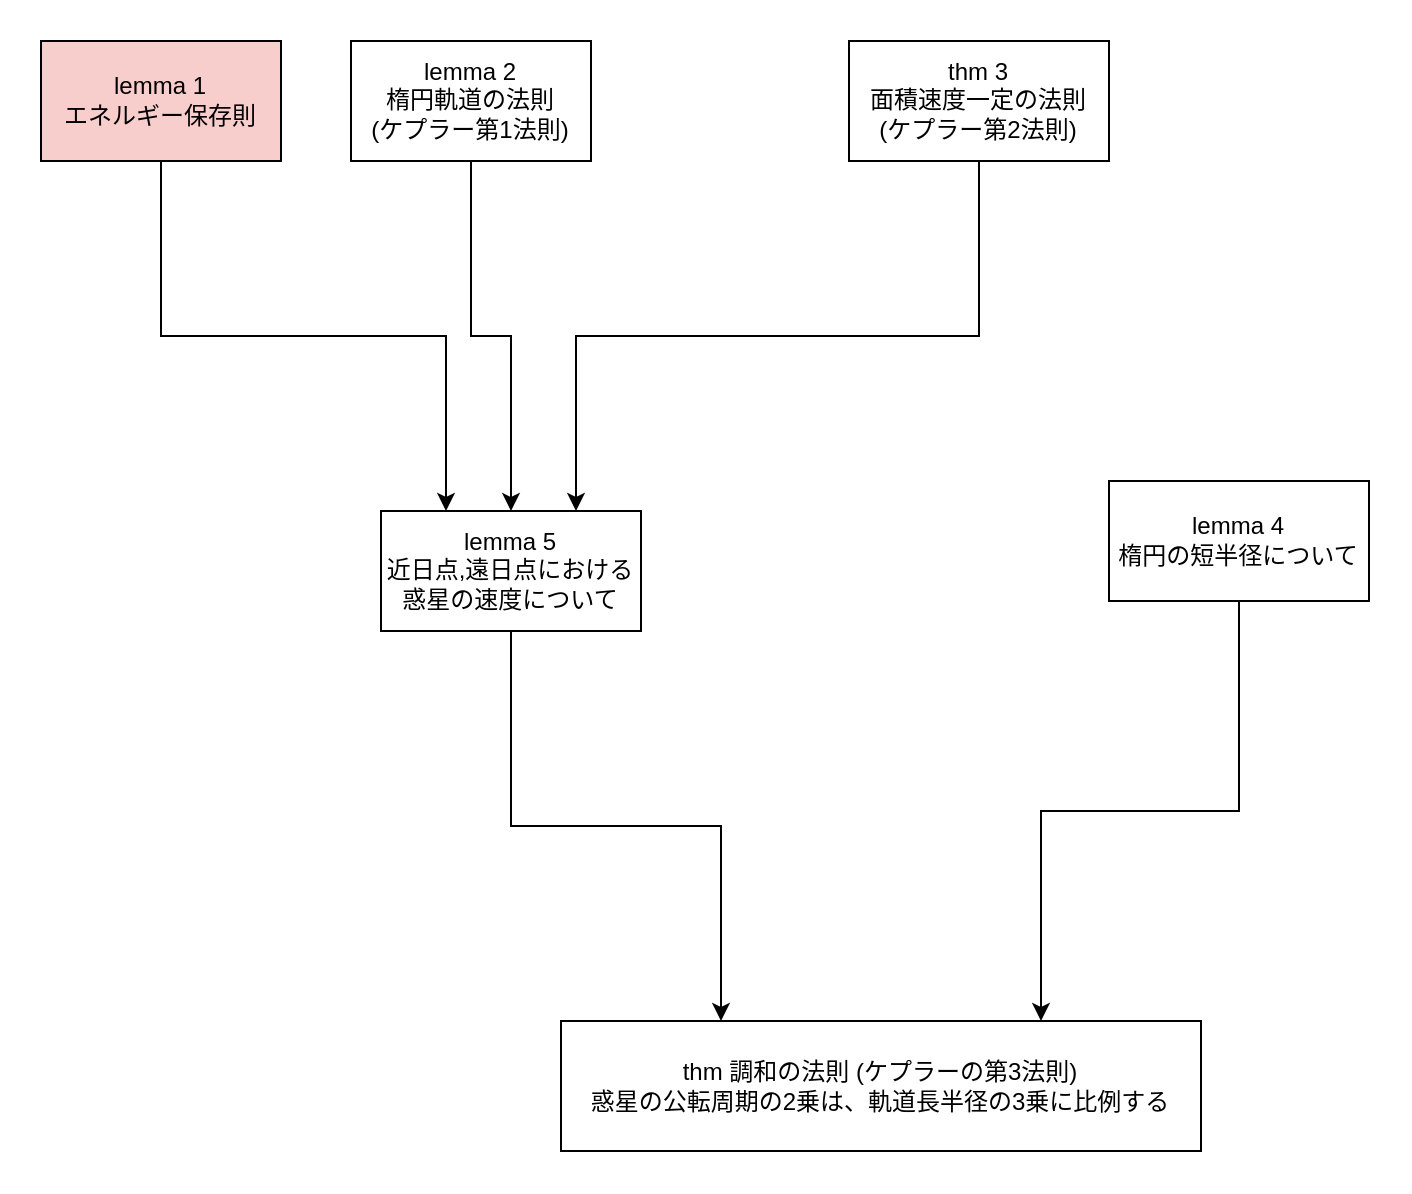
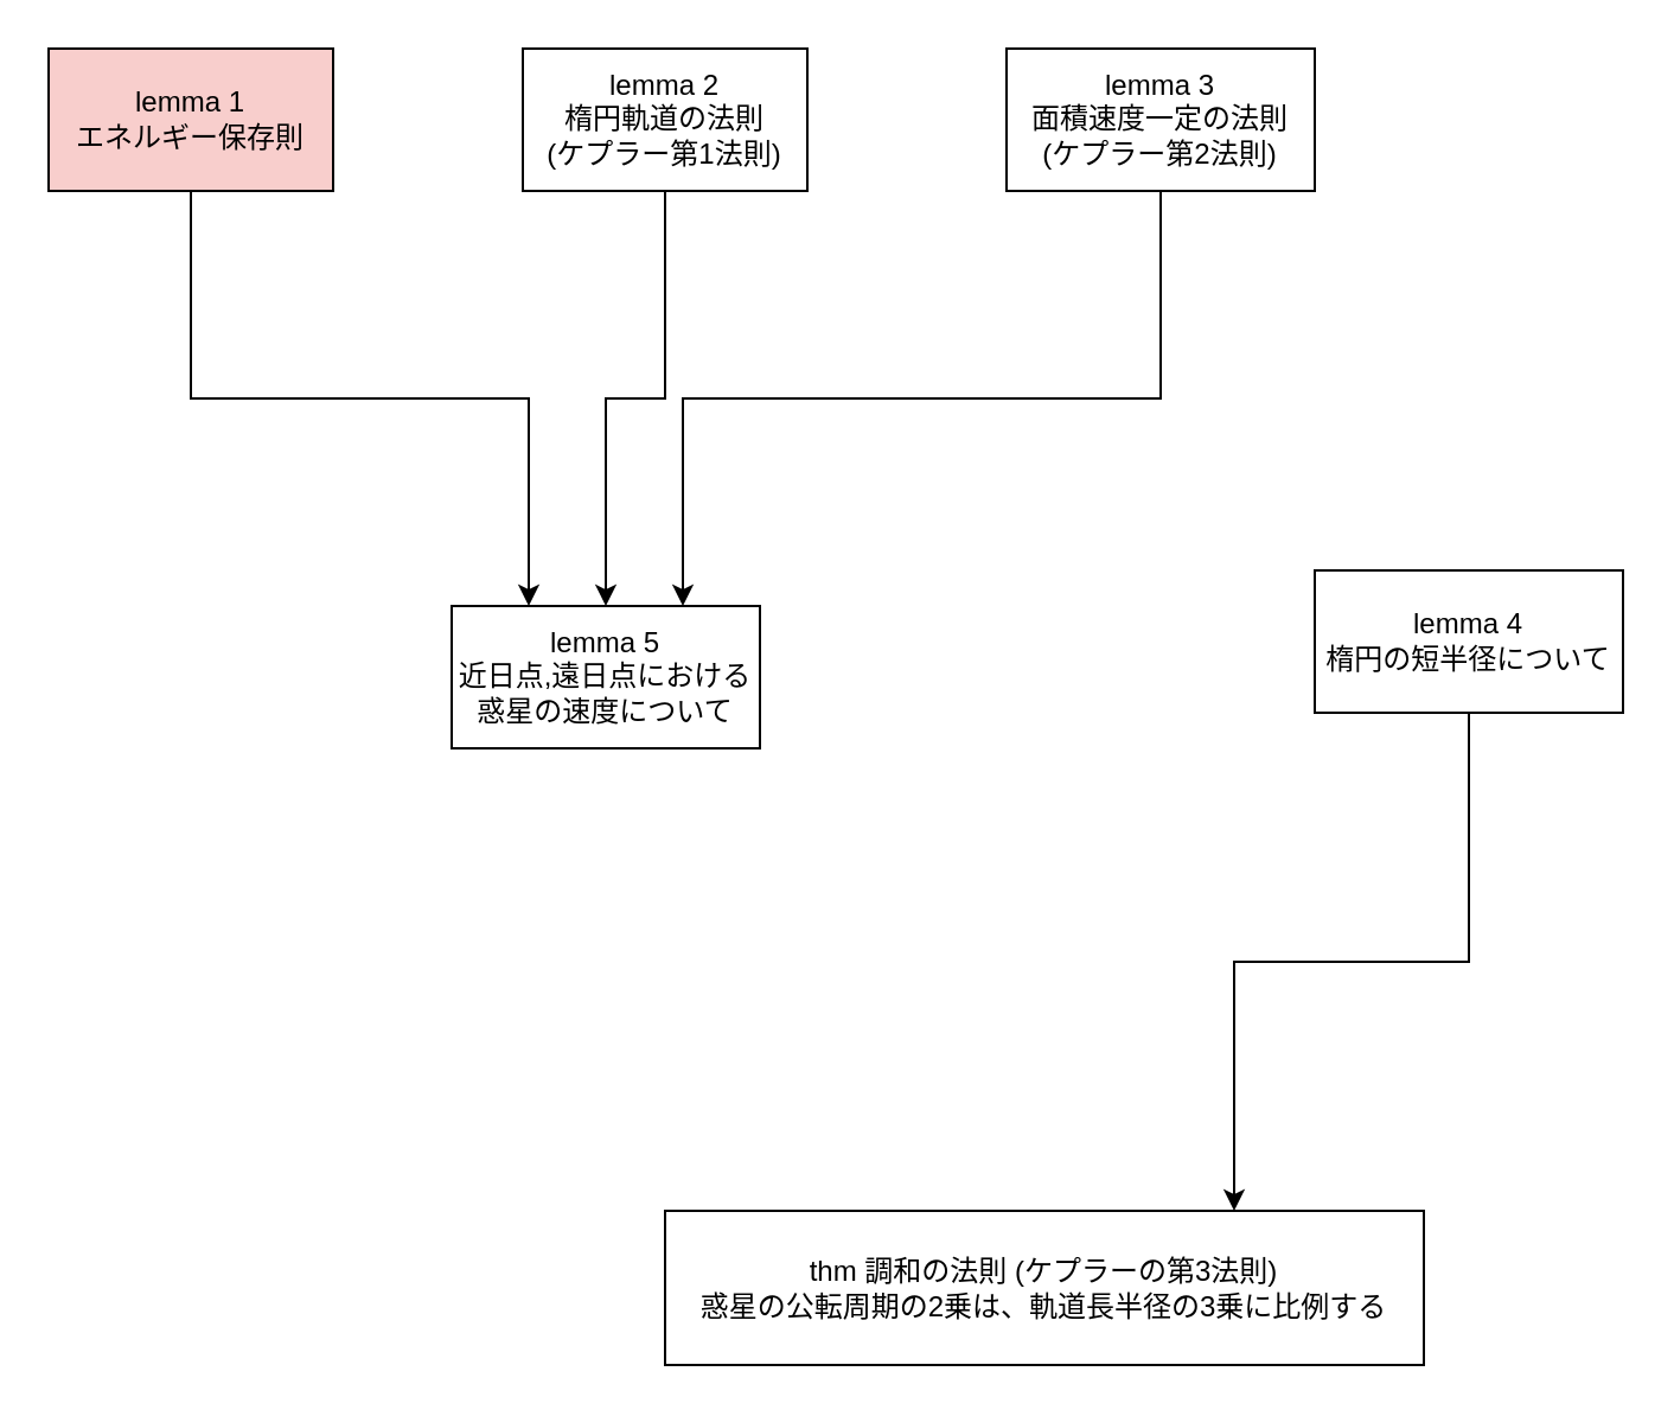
  <mxCell id="0" />
  <mxCell id="1" parent="0" />
  <mxCell id="2" style="edgeStyle=orthogonalEdgeStyle;rounded=0;orthogonalLoop=1;jettySize=auto;html=1;exitX=0.5;exitY=1;exitDx=0;exitDy=0;entryX=0.25;entryY=0;entryDx=0;entryDy=0;" edge="1" parent="1" source="3" target="11"><mxGeometry relative="1" as="geometry"><mxPoint x="800" y="180" as="targetPoint" /></mxGeometry></mxCell>
  <mxCell id="3" value="lemma 1&lt;br&gt;エネルギー保存則" style="rounded=0;whiteSpace=wrap;html=1;fillColor=#f8cecc;" vertex="1" parent="1"><mxGeometry x="20" y="20" width="120" height="60" as="geometry" /></mxCell>
  <mxCell id="4" style="edgeStyle=orthogonalEdgeStyle;rounded=0;orthogonalLoop=1;jettySize=auto;html=1;exitX=0.5;exitY=1;exitDx=0;exitDy=0;entryX=0.5;entryY=0;entryDx=0;entryDy=0;" edge="1" parent="1" source="5" target="11"><mxGeometry relative="1" as="geometry"><mxPoint x="440" y="500" as="targetPoint" /></mxGeometry></mxCell>
- <mxCell id="5" value="lemma 2&lt;br&gt;楕円軌道の法則&lt;br&gt;(ケプラー第1法則)" style="rounded=0;whiteSpace=wrap;html=1;" vertex="1" parent="1"><mxGeometry x="175" y="20" width="120" height="60" as="geometry" /></mxCell>
+ <mxCell id="5" value="lemma 2&lt;br&gt;楕円軌道の法則&lt;br&gt;(ケプラー第1法則)" style="rounded=0;whiteSpace=wrap;html=1;" vertex="1" parent="1"><mxGeometry x="220" y="20" width="120" height="60" as="geometry" /></mxCell>
  <mxCell id="6" style="edgeStyle=orthogonalEdgeStyle;rounded=0;orthogonalLoop=1;jettySize=auto;html=1;exitX=0.5;exitY=1;exitDx=0;exitDy=0;entryX=0.75;entryY=0;entryDx=0;entryDy=0;" edge="1" parent="1" source="7" target="11"><mxGeometry relative="1" as="geometry"><mxPoint x="440" y="500" as="targetPoint" /></mxGeometry></mxCell>
- <mxCell id="7" value="thm 3&lt;br&gt;面積速度一定の法則&lt;br&gt;(ケプラー第2法則)" style="rounded=0;whiteSpace=wrap;html=1;" vertex="1" parent="1"><mxGeometry x="424" y="20" width="130" height="60" as="geometry" /></mxCell>
+ <mxCell id="7" value="lemma 3&lt;br&gt;面積速度一定の法則&lt;br&gt;(ケプラー第2法則)" style="rounded=0;whiteSpace=wrap;html=1;" vertex="1" parent="1"><mxGeometry x="424" y="20" width="130" height="60" as="geometry" /></mxCell>
  <mxCell id="8" style="edgeStyle=orthogonalEdgeStyle;rounded=0;orthogonalLoop=1;jettySize=auto;html=1;exitX=0.5;exitY=1;exitDx=0;exitDy=0;entryX=0.75;entryY=0;entryDx=0;entryDy=0;" edge="1" parent="1" source="9" target="12"><mxGeometry relative="1" as="geometry"><mxPoint x="440" y="500" as="targetPoint" /></mxGeometry></mxCell>
  <mxCell id="9" value="lemma 4&lt;br&gt;楕円の短半径について" style="rounded=0;whiteSpace=wrap;html=1;" vertex="1" parent="1"><mxGeometry x="554" y="240" width="130" height="60" as="geometry" /></mxCell>
- <mxCell id="10" style="edgeStyle=orthogonalEdgeStyle;rounded=0;orthogonalLoop=1;jettySize=auto;html=1;exitX=0.5;exitY=1;exitDx=0;exitDy=0;entryX=0.25;entryY=0;entryDx=0;entryDy=0;" edge="1" parent="1" source="11" target="12"><mxGeometry relative="1" as="geometry"><mxPoint x="440" y="500" as="targetPoint" /></mxGeometry></mxCell>
  <mxCell id="11" value="lemma 5&lt;br&gt;近日点,遠日点における惑星の速度について" style="rounded=0;whiteSpace=wrap;html=1;" vertex="1" parent="1"><mxGeometry x="190" y="255" width="130" height="60" as="geometry" /></mxCell>
  <mxCell id="12" value="thm 調和の法則 (ケプラーの第3法則)&lt;br&gt;惑星の公転周期の2乗は、軌道長半径の3乗に比例する" style="rounded=0;whiteSpace=wrap;html=1;" vertex="1" parent="1"><mxGeometry x="280" y="510" width="320" height="65" as="geometry" /></mxCell>
